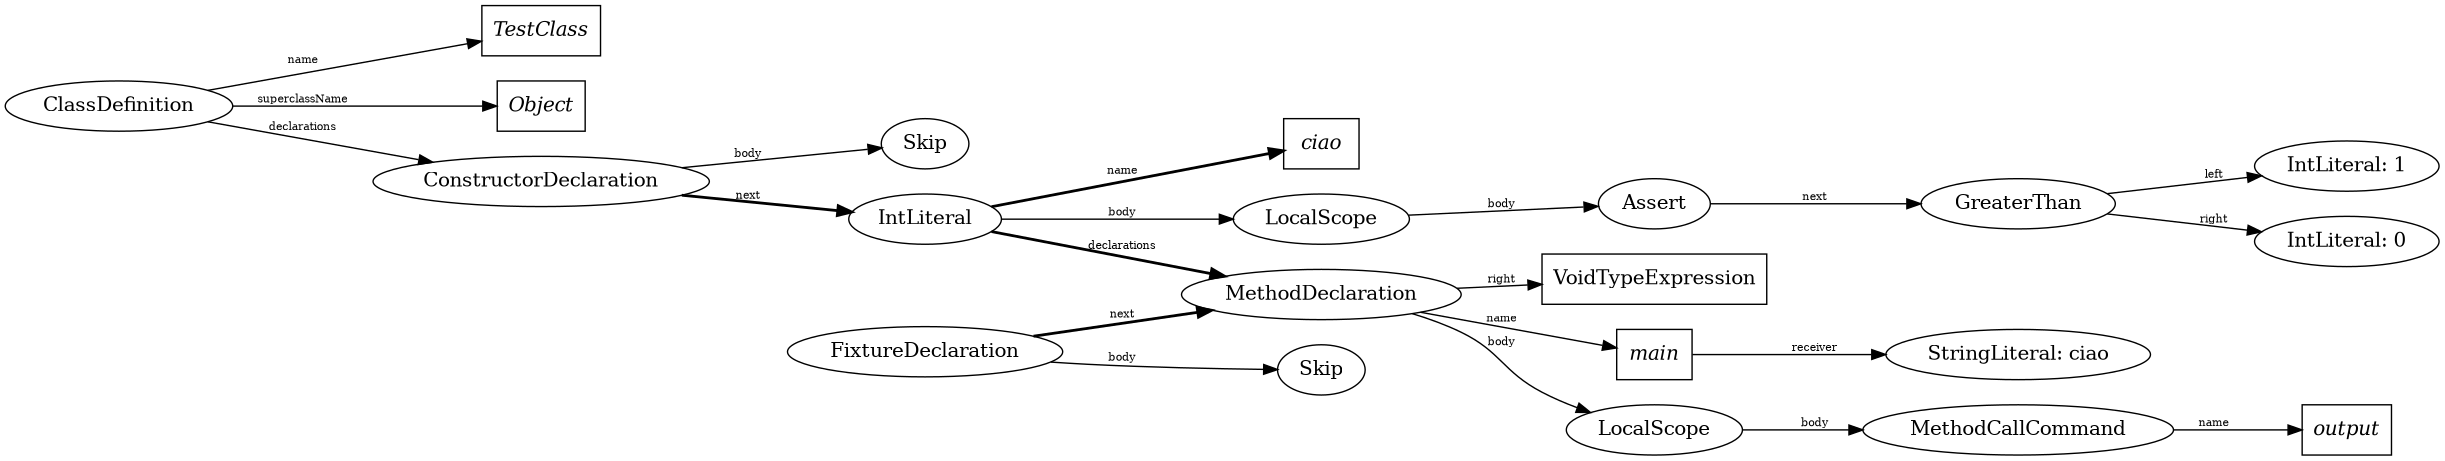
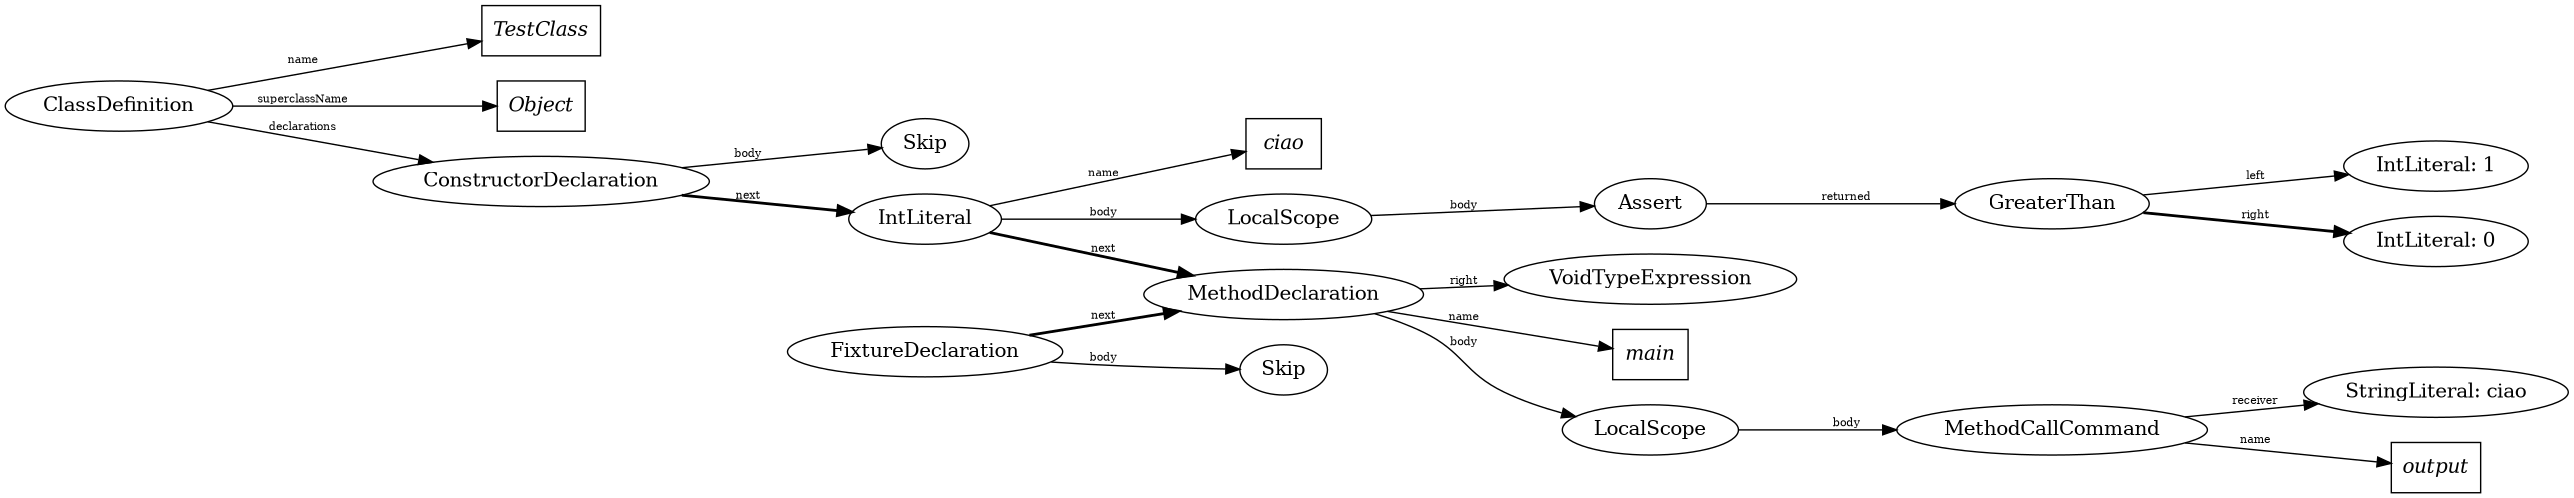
  digraph {
    rankdir=LR
    edge [fontsize=8]
    n1 [label=ClassDefinition]
    n2 [fontname="Times-Italic" label=TestClass shape=box]
    n3 [fontname="Times-Italic" label=Object shape=box]
    n4 [label=ConstructorDeclaration]
    n5 [label=Skip]
    n6 [label=IntLiteral]
    n7 [fontname="Times-Italic" label=ciao shape=box]
    n8 [label=LocalScope]
    n9 [label=MethodDeclaration]
    n10 [label=Assert]
-   n11 [label=VoidTypeExpression shape=box]
+   n11 [label=VoidTypeExpression]
    n12 [fontname="Times-Italic" label=main shape=box]
    n13 [label=LocalScope]
    n14 [label=GreaterThan]
    n15 [label="IntLiteral: 1"]
    n16 [label="IntLiteral: 0"]
    n17 [label=MethodCallCommand]
    n18 [label=FixtureDeclaration]
    n19 [label=Skip]
    n20 [label="StringLiteral: ciao"]
    n21 [fontname="Times-Italic" label=output shape=box]
    n1 -> n2 [label=name]
    n1 -> n3 [label=superclassName]
    n1 -> n4 [label=declarations]
    n4 -> n5 [label=body]
    n4 -> n6 [label=next style=bold]
-   n6 -> n7 [label=name style=bold]
+   n6 -> n7 [label=name]
    n6 -> n8 [label=body]
-   n6 -> n9 [label=declarations style=bold]
+   n6 -> n9 [label=next style=bold]
    n8 -> n10 [label=body]
    n9 -> n11 [label=right]
    n9 -> n12 [label=name]
    n9 -> n13 [label=body]
-   n10 -> n14 [label=next]
+   n10 -> n14 [label=returned]
    n13 -> n17 [label=body]
    n14 -> n15 [label=left]
-   n14 -> n16 [label=right]
-   n12 -> n20 [label=receiver]
+   n14 -> n16 [label=right style=bold]
+   n17 -> n20 [label=receiver]
    n17 -> n21 [label=name]
    n18 -> n9 [label=next style=bold]
    n18 -> n19 [label=body]
  }
